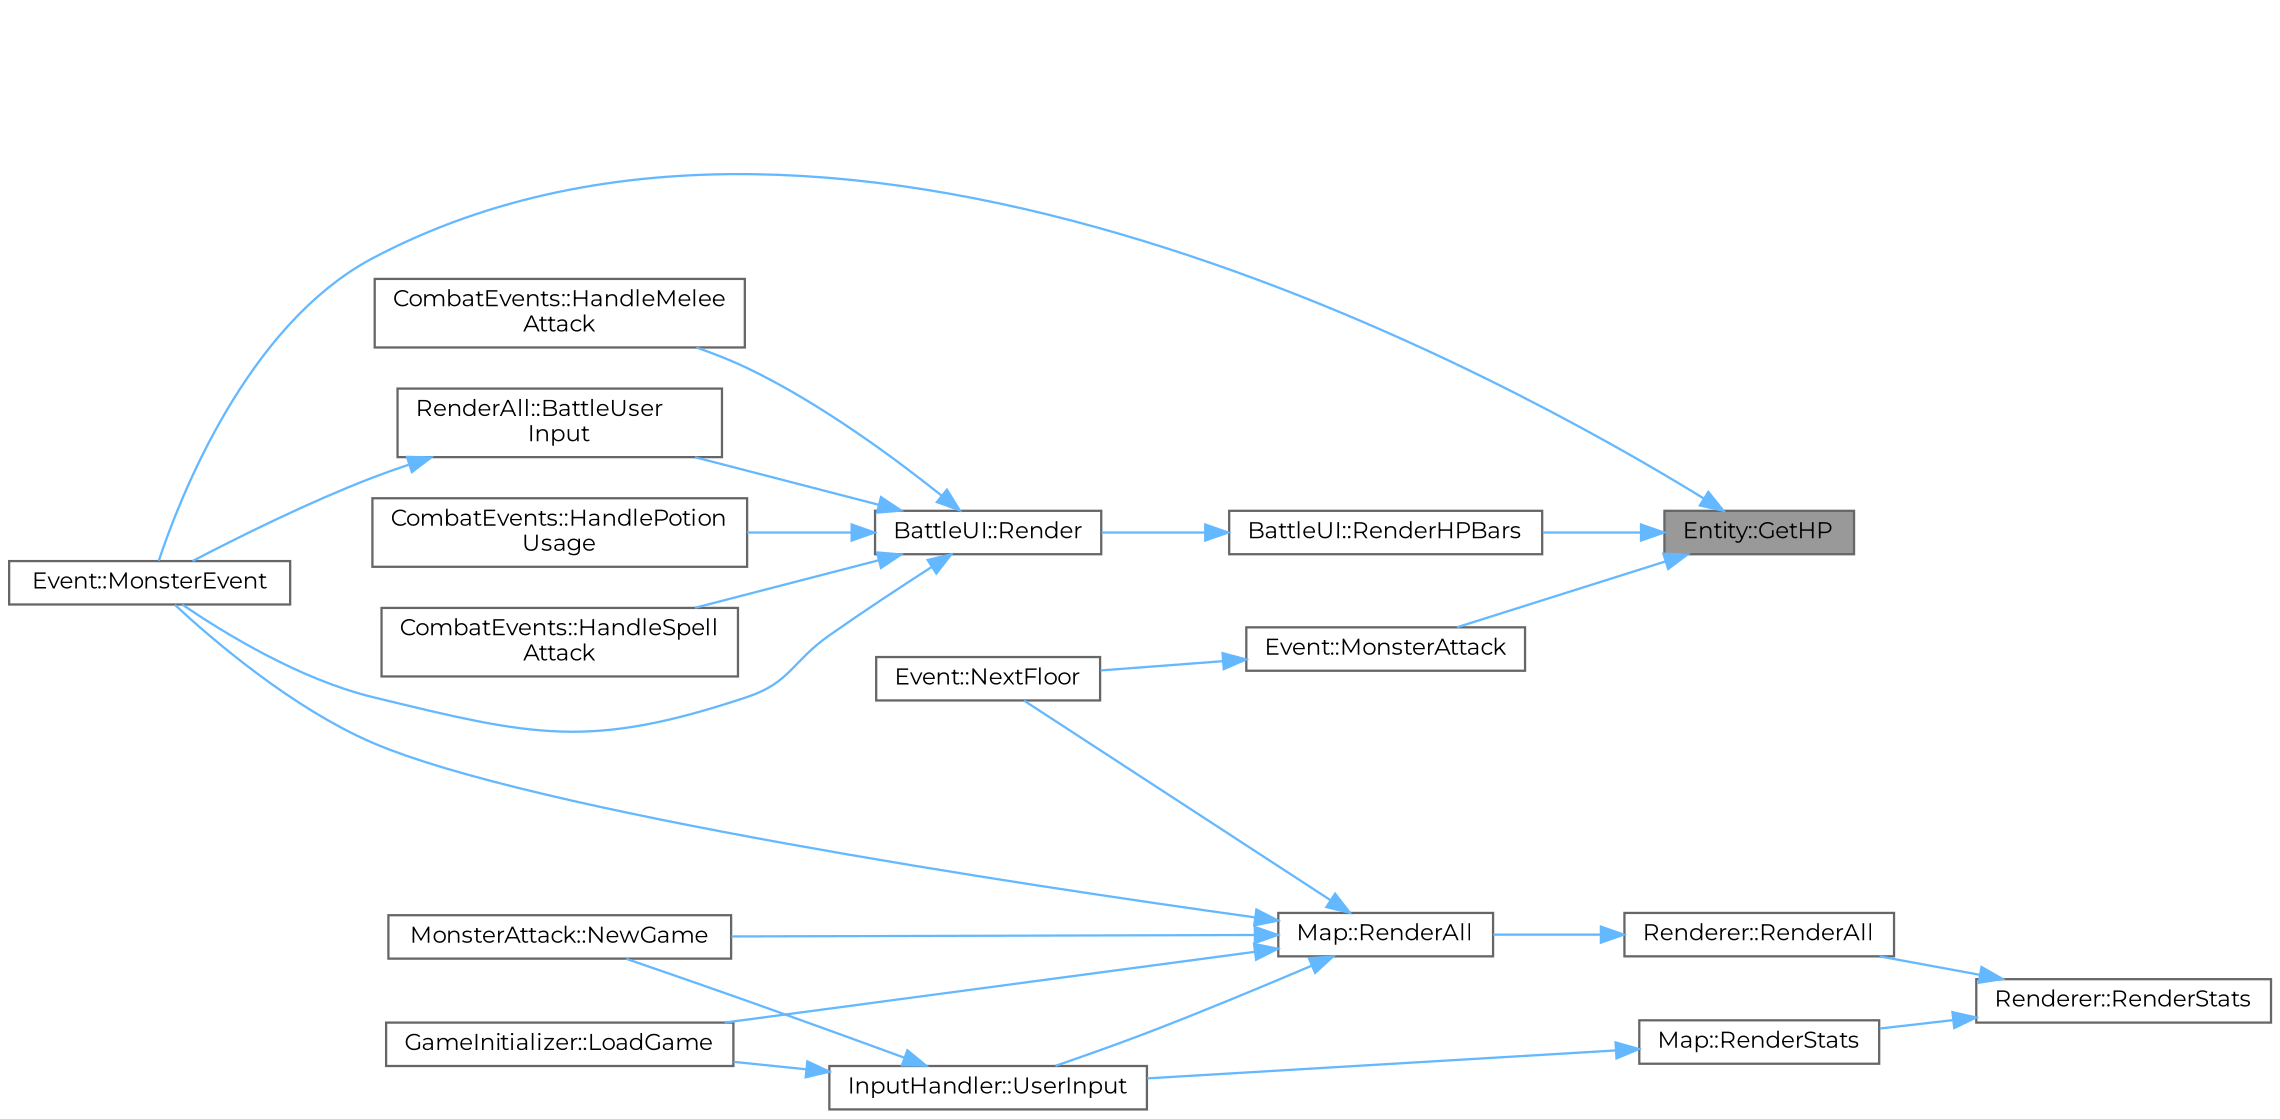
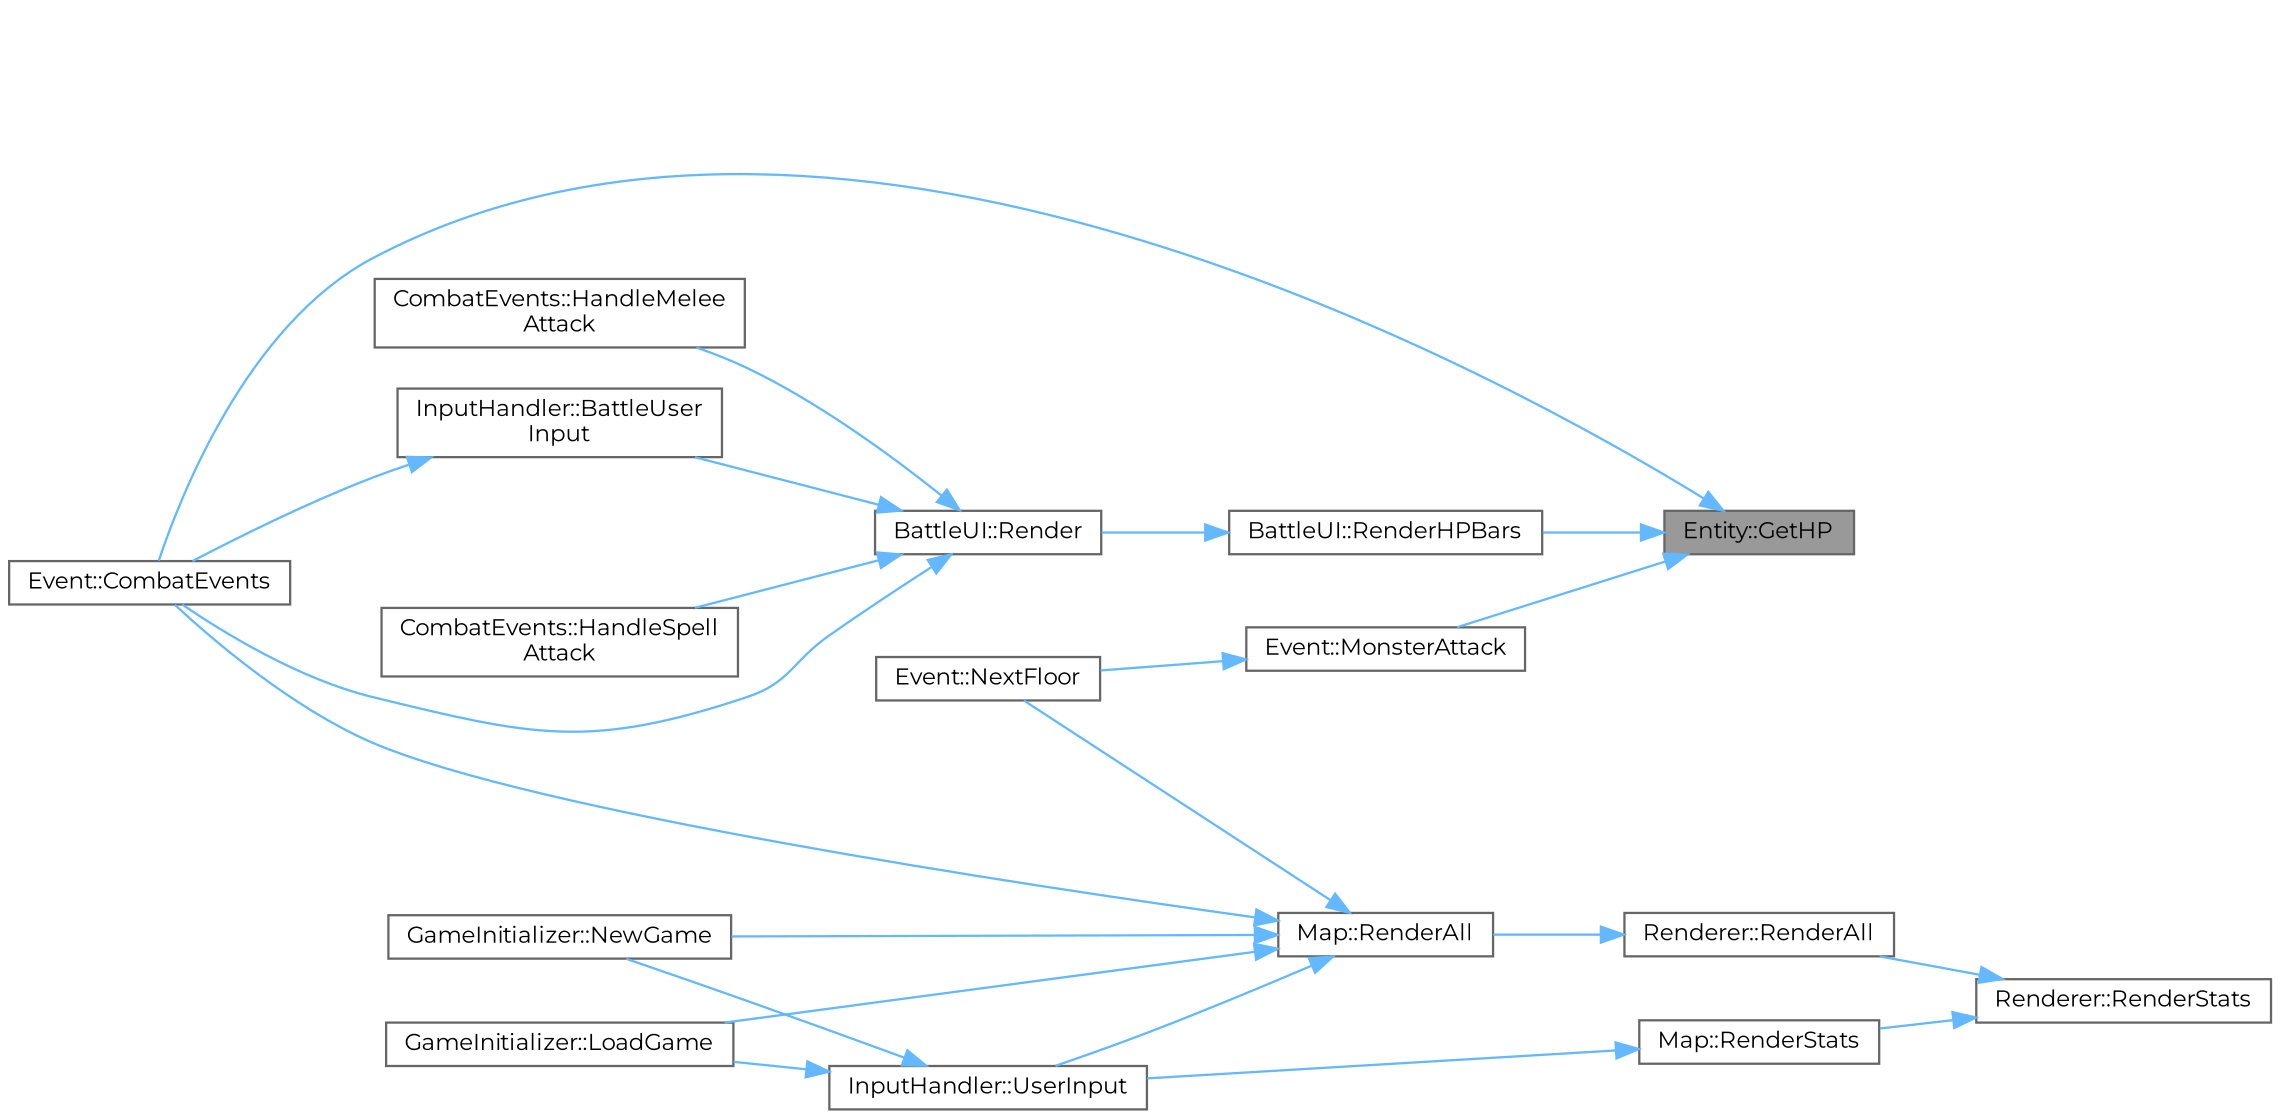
  digraph {
    fontname=Montserrat
    rankdir=RL
    node [color=grey40 fillcolor=white fontname=Montserrat fontsize=10 shape=box style=filled]
    edge [color=steelblue1 dir=back fontname=Montserrat fontsize=10 labelfontname=Helvetica labelfontsize=10 style=solid]
    n1 [color=gray40 fillcolor=grey60 fontcolor=black height=0.2 label="Entity::GetHP" width=0.4]
    n2 [height=0.2 label="Event::MonsterAttack" width=0.4]
-   n3 [height=0.2 label="Event::MonsterEvent" width=0.4]
+   n3 [height=0.2 label="Event::CombatEvents" width=0.4]
    n4 [height=0.2 label="BattleUI::RenderHPBars" width=0.4]
    n5 [height=0.2 label="Event::NextFloor" width=0.4]
    n6 [height=0.2 label="BattleUI::Render" width=0.4]
    n7 [height=0.2 label="Renderer::RenderStats" width=0.4]
    n8 [height=0.2 label="Renderer::RenderAll" width=0.4]
    n9 [height=0.2 label="Map::RenderStats" width=0.4]
-   n10 [height=0.2 label="RenderAll::BattleUser\lInput" width=0.4]
+   n10 [height=0.2 label="InputHandler::BattleUser\lInput" width=0.4]
    n11 [height=0.2 label="CombatEvents::HandleMelee\lAttack" width=0.4]
-   n12 [height=0.2 label="CombatEvents::HandlePotion\lUsage" width=0.4]
    n13 [height=0.2 label="CombatEvents::HandleSpell\lAttack" width=0.4]
    n14 [height=0.2 label="Map::RenderAll" width=0.4]
    n15 [height=0.2 label="InputHandler::UserInput" width=0.4]
    n16 [height=0.2 label="GameInitializer::LoadGame" width=0.4]
-   n17 [height=0.2 label="MonsterAttack::NewGame" width=0.4]
+   n17 [height=0.2 label="GameInitializer::NewGame" width=0.4]
    n1 -> n2
    n1 -> n3
    n1 -> n4
    n2 -> n5
    n4 -> n6
    n6 -> n3
    n6 -> n10
    n6 -> n11
-   n6 -> n12
    n6 -> n13
    n7 -> n8
    n7 -> n9
    n8 -> n14
    n9 -> n15
    n10 -> n3
    n14 -> n3
    n14 -> n5
    n14 -> n15
    n14 -> n16
    n14 -> n17
    n15 -> n16
    n15 -> n17
  }
